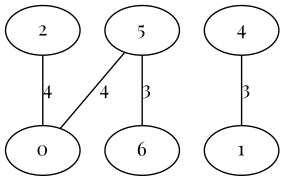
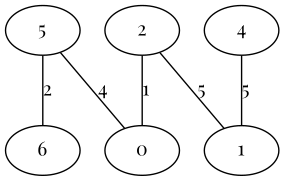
  graph {
    fontname="Playfair Display"
    node [fontname="Playfair Display"]
    edge [fontname="Playfair Display"]
    2
    0
    1
    4
    5
    n6 [label=6]
-   2 -- 0 [label=4]
-   4 -- 1 [label=3]
+   2 -- 0 [label=1]
+   2 -- 1 [label=5]
+   4 -- 1 [label=5]
    5 -- 0 [label=4]
-   5 -- n6 [label=3]
+   5 -- n6 [label=2]
  }
